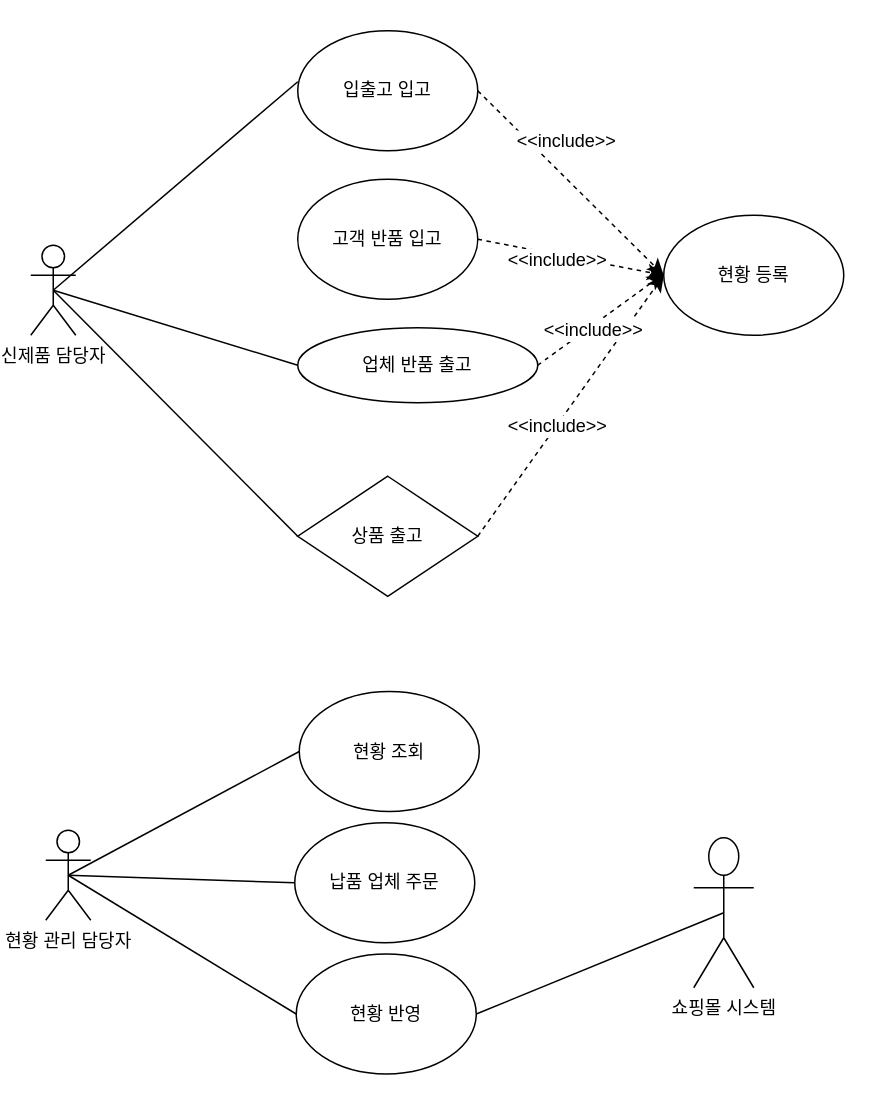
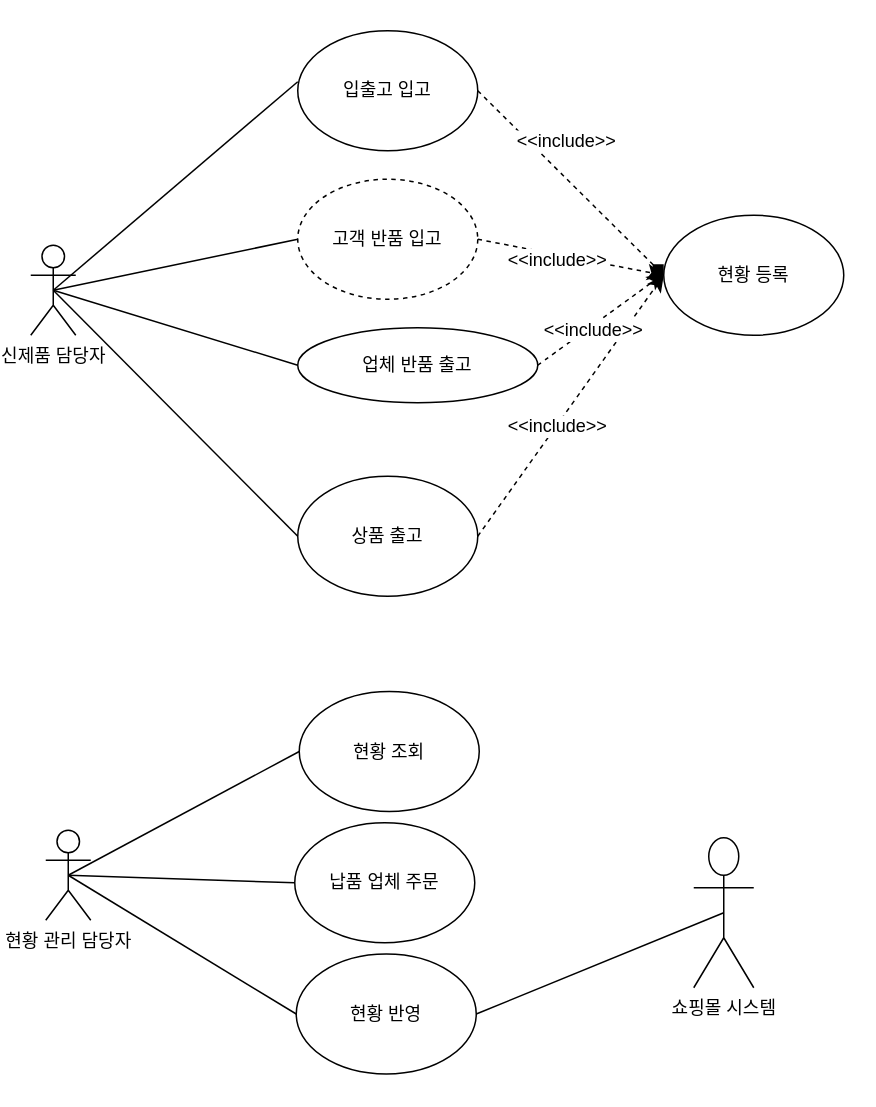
  <mxCell id="0" />
  <mxCell id="1" parent="0" />
  <mxCell id="2" value="신제품 담당자" style="shape=umlActor;verticalLabelPosition=bottom;verticalAlign=top;html=1;outlineConnect=0;" vertex="1" parent="1"><mxGeometry x="20" y="163" width="30" height="60" as="geometry" /></mxCell>
- <mxCell id="3" style="edgeStyle=none;curved=1;rounded=0;orthogonalLoop=1;jettySize=auto;html=1;exitX=1;exitY=0.5;exitDx=0;exitDy=0;entryX=0;entryY=0.5;entryDx=0;entryDy=0;fontSize=12;startSize=8;endSize=8;dashed=1;" edge="1" parent="1" source="5" target="13"><mxGeometry relative="1" as="geometry" /></mxCell>
+ <mxCell id="3" style="edgeStyle=none;curved=1;rounded=0;orthogonalLoop=1;jettySize=auto;html=1;exitX=1;exitY=0.5;exitDx=0;exitDy=0;entryX=0;entryY=0.5;entryDx=0;entryDy=0;fontSize=12;startSize=8;endSize=8;dashed=1;endArrow=diamond;" edge="1" parent="1" source="5" target="13"><mxGeometry relative="1" as="geometry" /></mxCell>
  <mxCell id="4" value="&amp;lt;&amp;lt;include&amp;gt;&amp;gt;" style="edgeLabel;html=1;align=center;verticalAlign=middle;resizable=0;points=[];fontSize=12;" vertex="1" connectable="0" parent="3"><mxGeometry x="0.24" y="1" relative="1" as="geometry"><mxPoint x="-19" y="-42" as="offset" /></mxGeometry></mxCell>
  <mxCell id="5" value="입출고 입고" style="ellipse;whiteSpace=wrap;html=1;" vertex="1" parent="1"><mxGeometry x="198" y="20" width="120" height="80" as="geometry" /></mxCell>
  <mxCell id="6" style="edgeStyle=none;curved=1;rounded=0;orthogonalLoop=1;jettySize=auto;html=1;exitX=1;exitY=0.5;exitDx=0;exitDy=0;entryX=0;entryY=0.5;entryDx=0;entryDy=0;fontSize=12;startSize=8;endSize=8;dashed=1;" edge="1" parent="1" source="8" target="13"><mxGeometry relative="1" as="geometry" /></mxCell>
  <mxCell id="7" value="&amp;lt;&amp;lt;include&amp;gt;&amp;gt;" style="edgeLabel;html=1;align=center;verticalAlign=middle;resizable=0;points=[];fontSize=12;" vertex="1" connectable="0" parent="6"><mxGeometry x="-0.152" y="-3" relative="1" as="geometry"><mxPoint as="offset" /></mxGeometry></mxCell>
- <mxCell id="8" value="고객 반품 입고" style="ellipse;whiteSpace=wrap;html=1;" vertex="1" parent="1"><mxGeometry x="198" y="119" width="120" height="80" as="geometry" /></mxCell>
+ <mxCell id="8" value="고객 반품 입고" style="ellipse;whiteSpace=wrap;html=1;dashed=1;" vertex="1" parent="1"><mxGeometry x="198" y="119" width="120" height="80" as="geometry" /></mxCell>
  <mxCell id="9" value="업체 반품 출고" style="ellipse;whiteSpace=wrap;html=1;" vertex="1" parent="1"><mxGeometry x="198" y="218" width="160" height="50" as="geometry" /></mxCell>
  <mxCell id="10" style="edgeStyle=none;curved=1;rounded=0;orthogonalLoop=1;jettySize=auto;html=1;exitX=1;exitY=0.5;exitDx=0;exitDy=0;entryX=0;entryY=0.5;entryDx=0;entryDy=0;fontSize=12;startSize=8;endSize=8;dashed=1;" edge="1" parent="1" source="12" target="13"><mxGeometry relative="1" as="geometry" /></mxCell>
  <mxCell id="11" value="&amp;lt;&amp;lt;include&amp;gt;&amp;gt;" style="edgeLabel;html=1;align=center;verticalAlign=middle;resizable=0;points=[];fontSize=12;" vertex="1" connectable="0" parent="10"><mxGeometry x="-0.153" y="1" relative="1" as="geometry"><mxPoint x="1" as="offset" /></mxGeometry></mxCell>
- <mxCell id="12" value="상품 출고" style="rhombus;whiteSpace=wrap;html=1;" vertex="1" parent="1"><mxGeometry x="198" y="317" width="120" height="80" as="geometry" /></mxCell>
+ <mxCell id="12" value="상품 출고" style="ellipse;whiteSpace=wrap;html=1;" vertex="1" parent="1"><mxGeometry x="198" y="317" width="120" height="80" as="geometry" /></mxCell>
  <mxCell id="13" value="현황 등록" style="ellipse;whiteSpace=wrap;html=1;" vertex="1" parent="1"><mxGeometry x="442" y="143" width="120" height="80" as="geometry" /></mxCell>
  <mxCell id="14" value="" style="endArrow=none;html=1;rounded=0;fontSize=12;startSize=8;endSize=8;curved=1;entryX=0;entryY=0.425;entryDx=0;entryDy=0;entryPerimeter=0;exitX=0.5;exitY=0.5;exitDx=0;exitDy=0;exitPerimeter=0;" edge="1" parent="1" source="2" target="5"><mxGeometry width="50" height="50" relative="1" as="geometry"><mxPoint x="115" y="146" as="sourcePoint" /><mxPoint x="165" y="96" as="targetPoint" /></mxGeometry></mxCell>
+ <mxCell id="15" value="" style="endArrow=none;html=1;rounded=0;fontSize=12;startSize=8;endSize=8;curved=1;entryX=0;entryY=0.5;entryDx=0;entryDy=0;exitX=0.5;exitY=0.5;exitDx=0;exitDy=0;exitPerimeter=0;" edge="1" parent="1" source="2" target="8"><mxGeometry width="50" height="50" relative="1" as="geometry"><mxPoint x="-7" y="419" as="sourcePoint" /><mxPoint x="156" y="280" as="targetPoint" /></mxGeometry></mxCell>
  <mxCell id="16" value="" style="endArrow=none;html=1;rounded=0;fontSize=12;startSize=8;endSize=8;curved=1;entryX=0;entryY=0.5;entryDx=0;entryDy=0;exitX=0.5;exitY=0.5;exitDx=0;exitDy=0;exitPerimeter=0;" edge="1" parent="1" source="2" target="9"><mxGeometry width="50" height="50" relative="1" as="geometry"><mxPoint x="17" y="307" as="sourcePoint" /><mxPoint x="180" y="273" as="targetPoint" /></mxGeometry></mxCell>
  <mxCell id="17" value="" style="endArrow=none;html=1;rounded=0;fontSize=12;startSize=8;endSize=8;curved=1;entryX=0;entryY=0.5;entryDx=0;entryDy=0;exitX=0.5;exitY=0.5;exitDx=0;exitDy=0;exitPerimeter=0;" edge="1" parent="1" source="2" target="12"><mxGeometry width="50" height="50" relative="1" as="geometry"><mxPoint x="18" y="272" as="sourcePoint" /><mxPoint x="181" y="337" as="targetPoint" /></mxGeometry></mxCell>
  <mxCell id="18" style="edgeStyle=none;curved=1;rounded=0;orthogonalLoop=1;jettySize=auto;html=1;exitX=1;exitY=0.5;exitDx=0;exitDy=0;entryX=0;entryY=0.488;entryDx=0;entryDy=0;entryPerimeter=0;fontSize=12;startSize=8;endSize=8;dashed=1;" edge="1" parent="1" source="9" target="13"><mxGeometry relative="1" as="geometry" /></mxCell>
  <mxCell id="19" value="&amp;lt;&amp;lt;include&amp;gt;&amp;gt;" style="edgeLabel;html=1;align=center;verticalAlign=middle;resizable=0;points=[];fontSize=12;" vertex="1" connectable="0" parent="18"><mxGeometry x="-0.182" y="-2" relative="1" as="geometry"><mxPoint x="1" as="offset" /></mxGeometry></mxCell>
  <mxCell id="20" value="현황 관리 담당자" style="shape=umlActor;verticalLabelPosition=bottom;verticalAlign=top;html=1;outlineConnect=0;" vertex="1" parent="1"><mxGeometry x="30" y="553" width="30" height="60" as="geometry" /></mxCell>
  <mxCell id="21" value="현황 조회" style="ellipse;whiteSpace=wrap;html=1;" vertex="1" parent="1"><mxGeometry x="199" y="460.5" width="120" height="80" as="geometry" /></mxCell>
  <mxCell id="22" value="납품 업체 주문" style="ellipse;whiteSpace=wrap;html=1;" vertex="1" parent="1"><mxGeometry x="196" y="548" width="120" height="80" as="geometry" /></mxCell>
  <mxCell id="23" value="현황 반영" style="ellipse;whiteSpace=wrap;html=1;" vertex="1" parent="1"><mxGeometry x="197" y="635.5" width="120" height="80" as="geometry" /></mxCell>
  <mxCell id="24" value="쇼핑몰 시스템" style="shape=umlActor;verticalLabelPosition=bottom;verticalAlign=top;html=1;outlineConnect=0;" vertex="1" parent="1"><mxGeometry x="462" y="558" width="40" height="100" as="geometry" /></mxCell>
  <mxCell id="25" value="" style="endArrow=none;html=1;rounded=0;fontSize=12;startSize=8;endSize=8;curved=1;entryX=0;entryY=0.5;entryDx=0;entryDy=0;exitX=0.5;exitY=0.5;exitDx=0;exitDy=0;exitPerimeter=0;" edge="1" parent="1" source="20" target="21"><mxGeometry width="50" height="50" relative="1" as="geometry"><mxPoint x="11" y="331" as="sourcePoint" /><mxPoint x="174" y="495" as="targetPoint" /></mxGeometry></mxCell>
  <mxCell id="26" value="" style="endArrow=none;html=1;rounded=0;fontSize=12;startSize=8;endSize=8;curved=1;entryX=0;entryY=0.5;entryDx=0;entryDy=0;exitX=0.5;exitY=0.5;exitDx=0;exitDy=0;exitPerimeter=0;" edge="1" parent="1" source="20" target="22"><mxGeometry width="50" height="50" relative="1" as="geometry"><mxPoint x="11" y="687.5" as="sourcePoint" /><mxPoint x="175" y="600.5" as="targetPoint" /></mxGeometry></mxCell>
  <mxCell id="27" value="" style="endArrow=none;html=1;rounded=0;fontSize=12;startSize=8;endSize=8;curved=1;entryX=0.5;entryY=0.5;entryDx=0;entryDy=0;exitX=1;exitY=0.5;exitDx=0;exitDy=0;entryPerimeter=0;" edge="1" parent="1" source="23" target="24"><mxGeometry width="50" height="50" relative="1" as="geometry"><mxPoint x="323" y="639" as="sourcePoint" /><mxPoint x="485" y="726.5" as="targetPoint" /></mxGeometry></mxCell>
  <mxCell id="28" value="" style="endArrow=none;html=1;rounded=0;fontSize=12;startSize=8;endSize=8;curved=1;entryX=0;entryY=0.5;entryDx=0;entryDy=0;exitX=0.5;exitY=0.5;exitDx=0;exitDy=0;exitPerimeter=0;" edge="1" parent="1" source="20" target="23"><mxGeometry width="50" height="50" relative="1" as="geometry"><mxPoint x="32" y="744" as="sourcePoint" /><mxPoint x="192" y="656" as="targetPoint" /></mxGeometry></mxCell>
